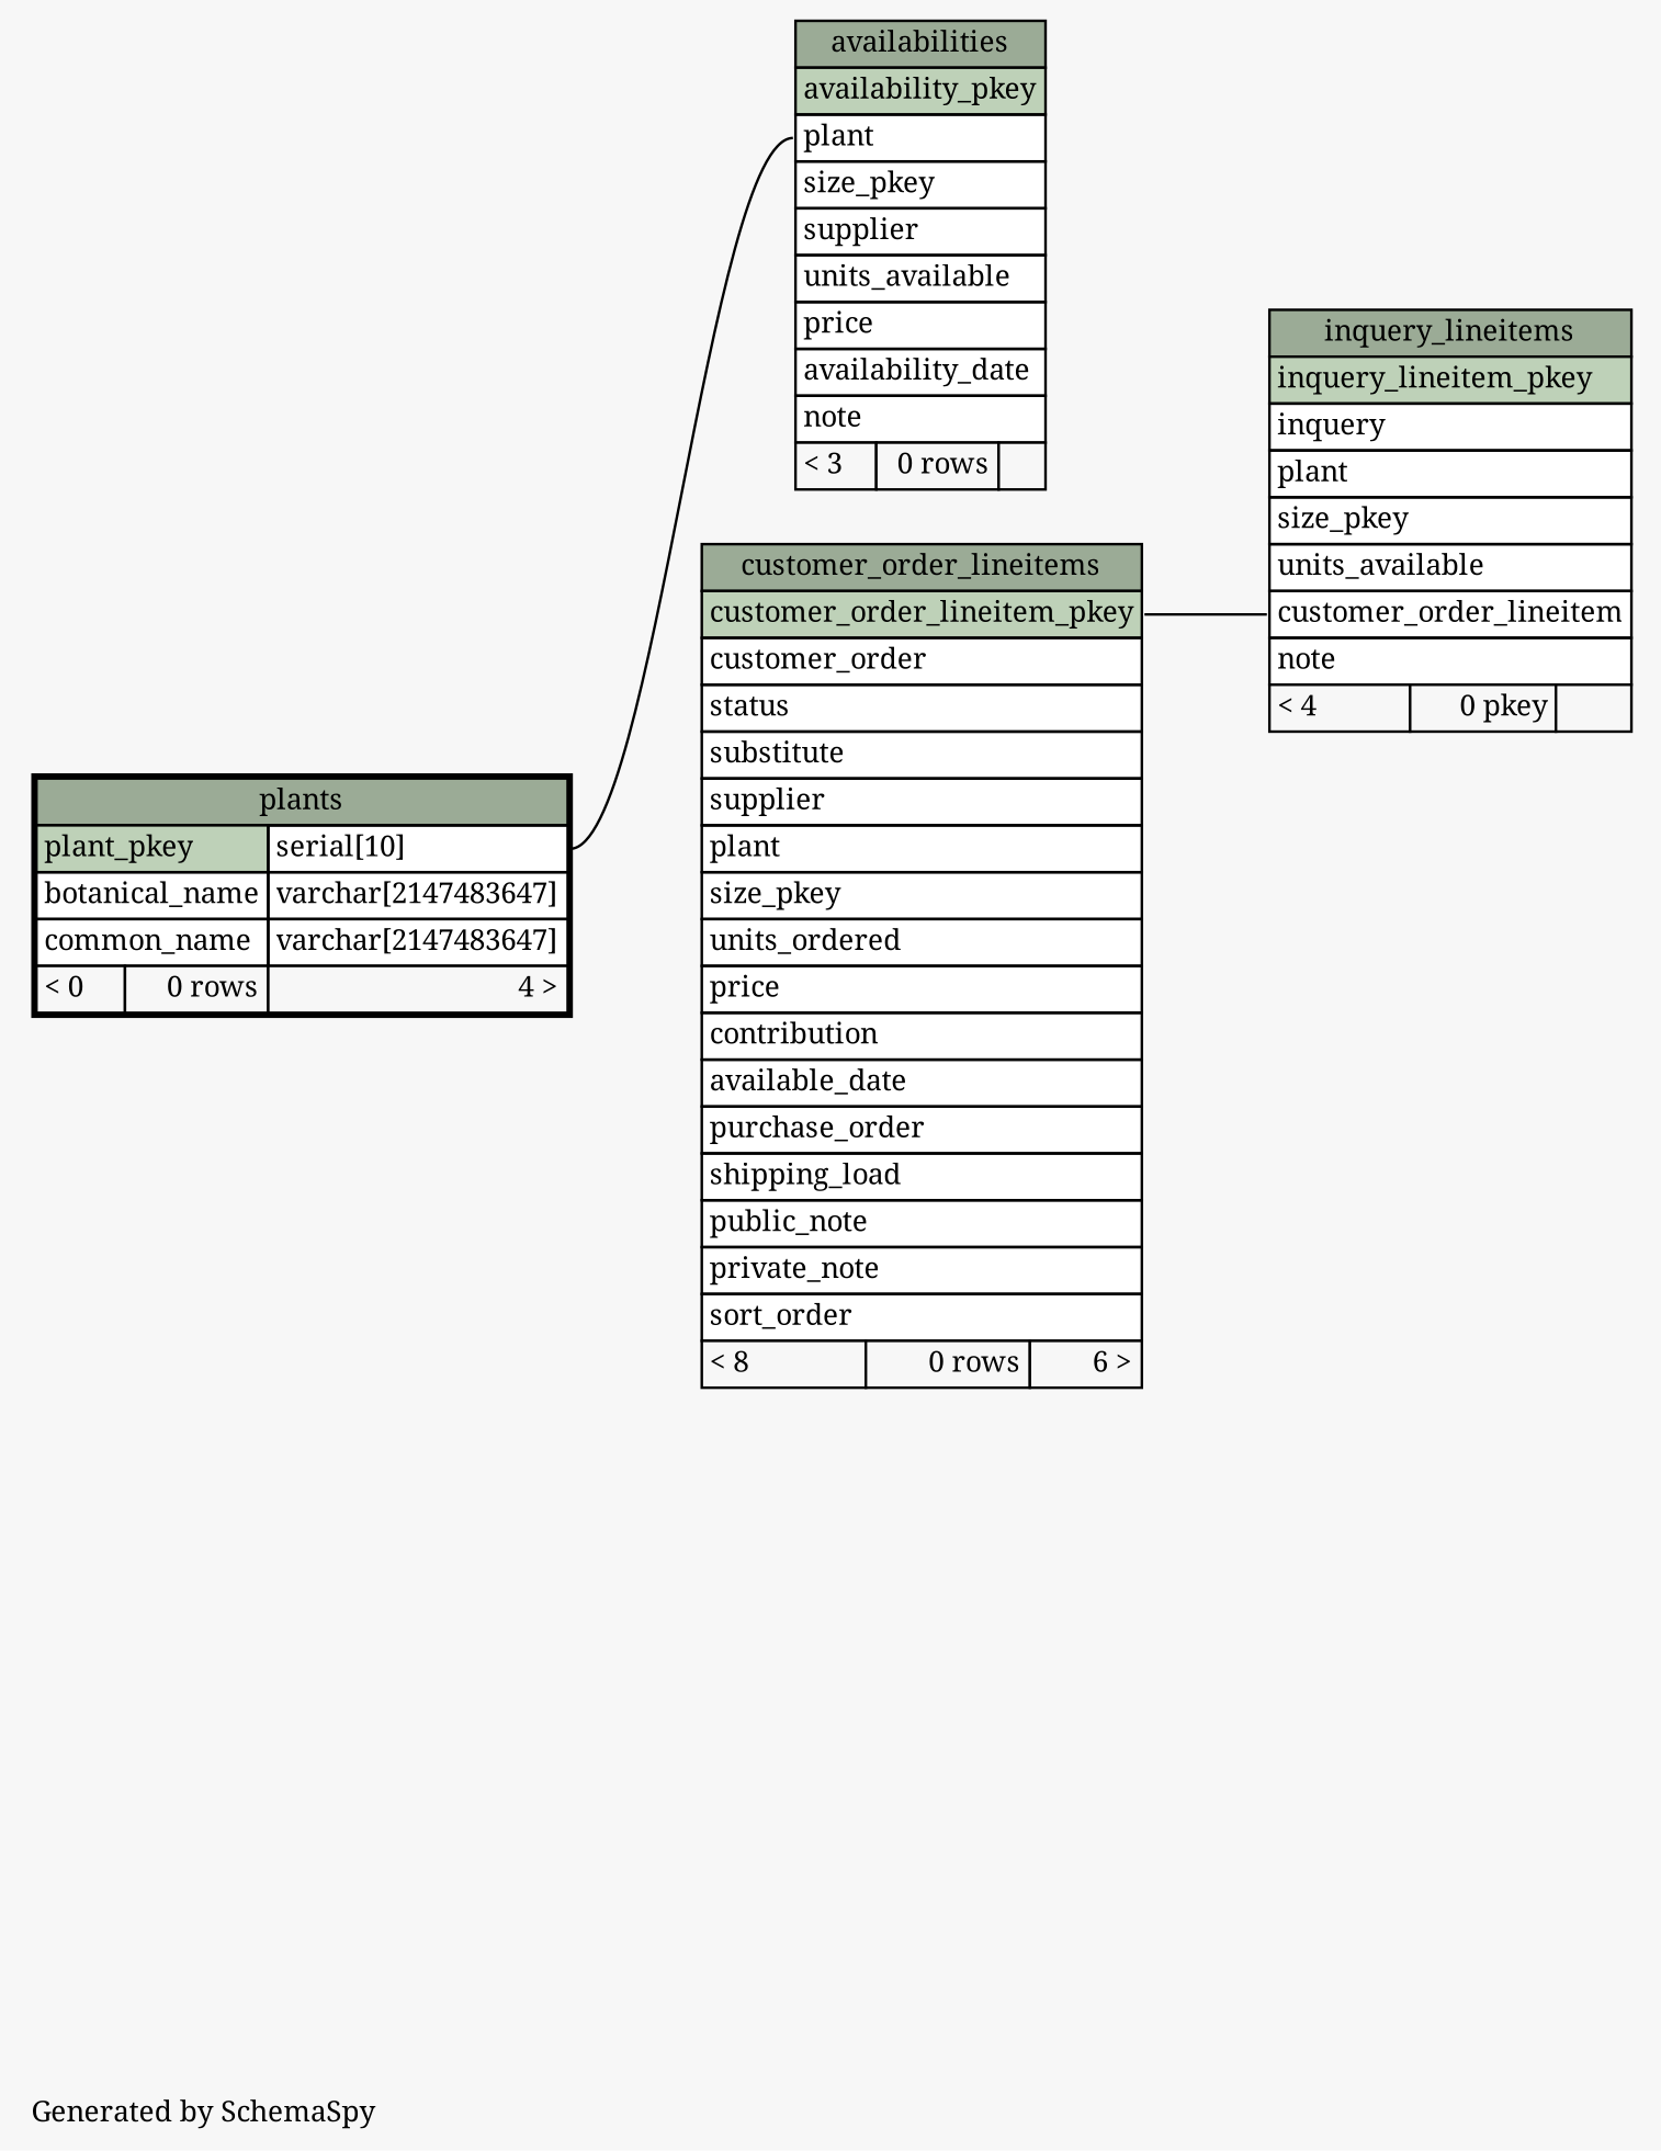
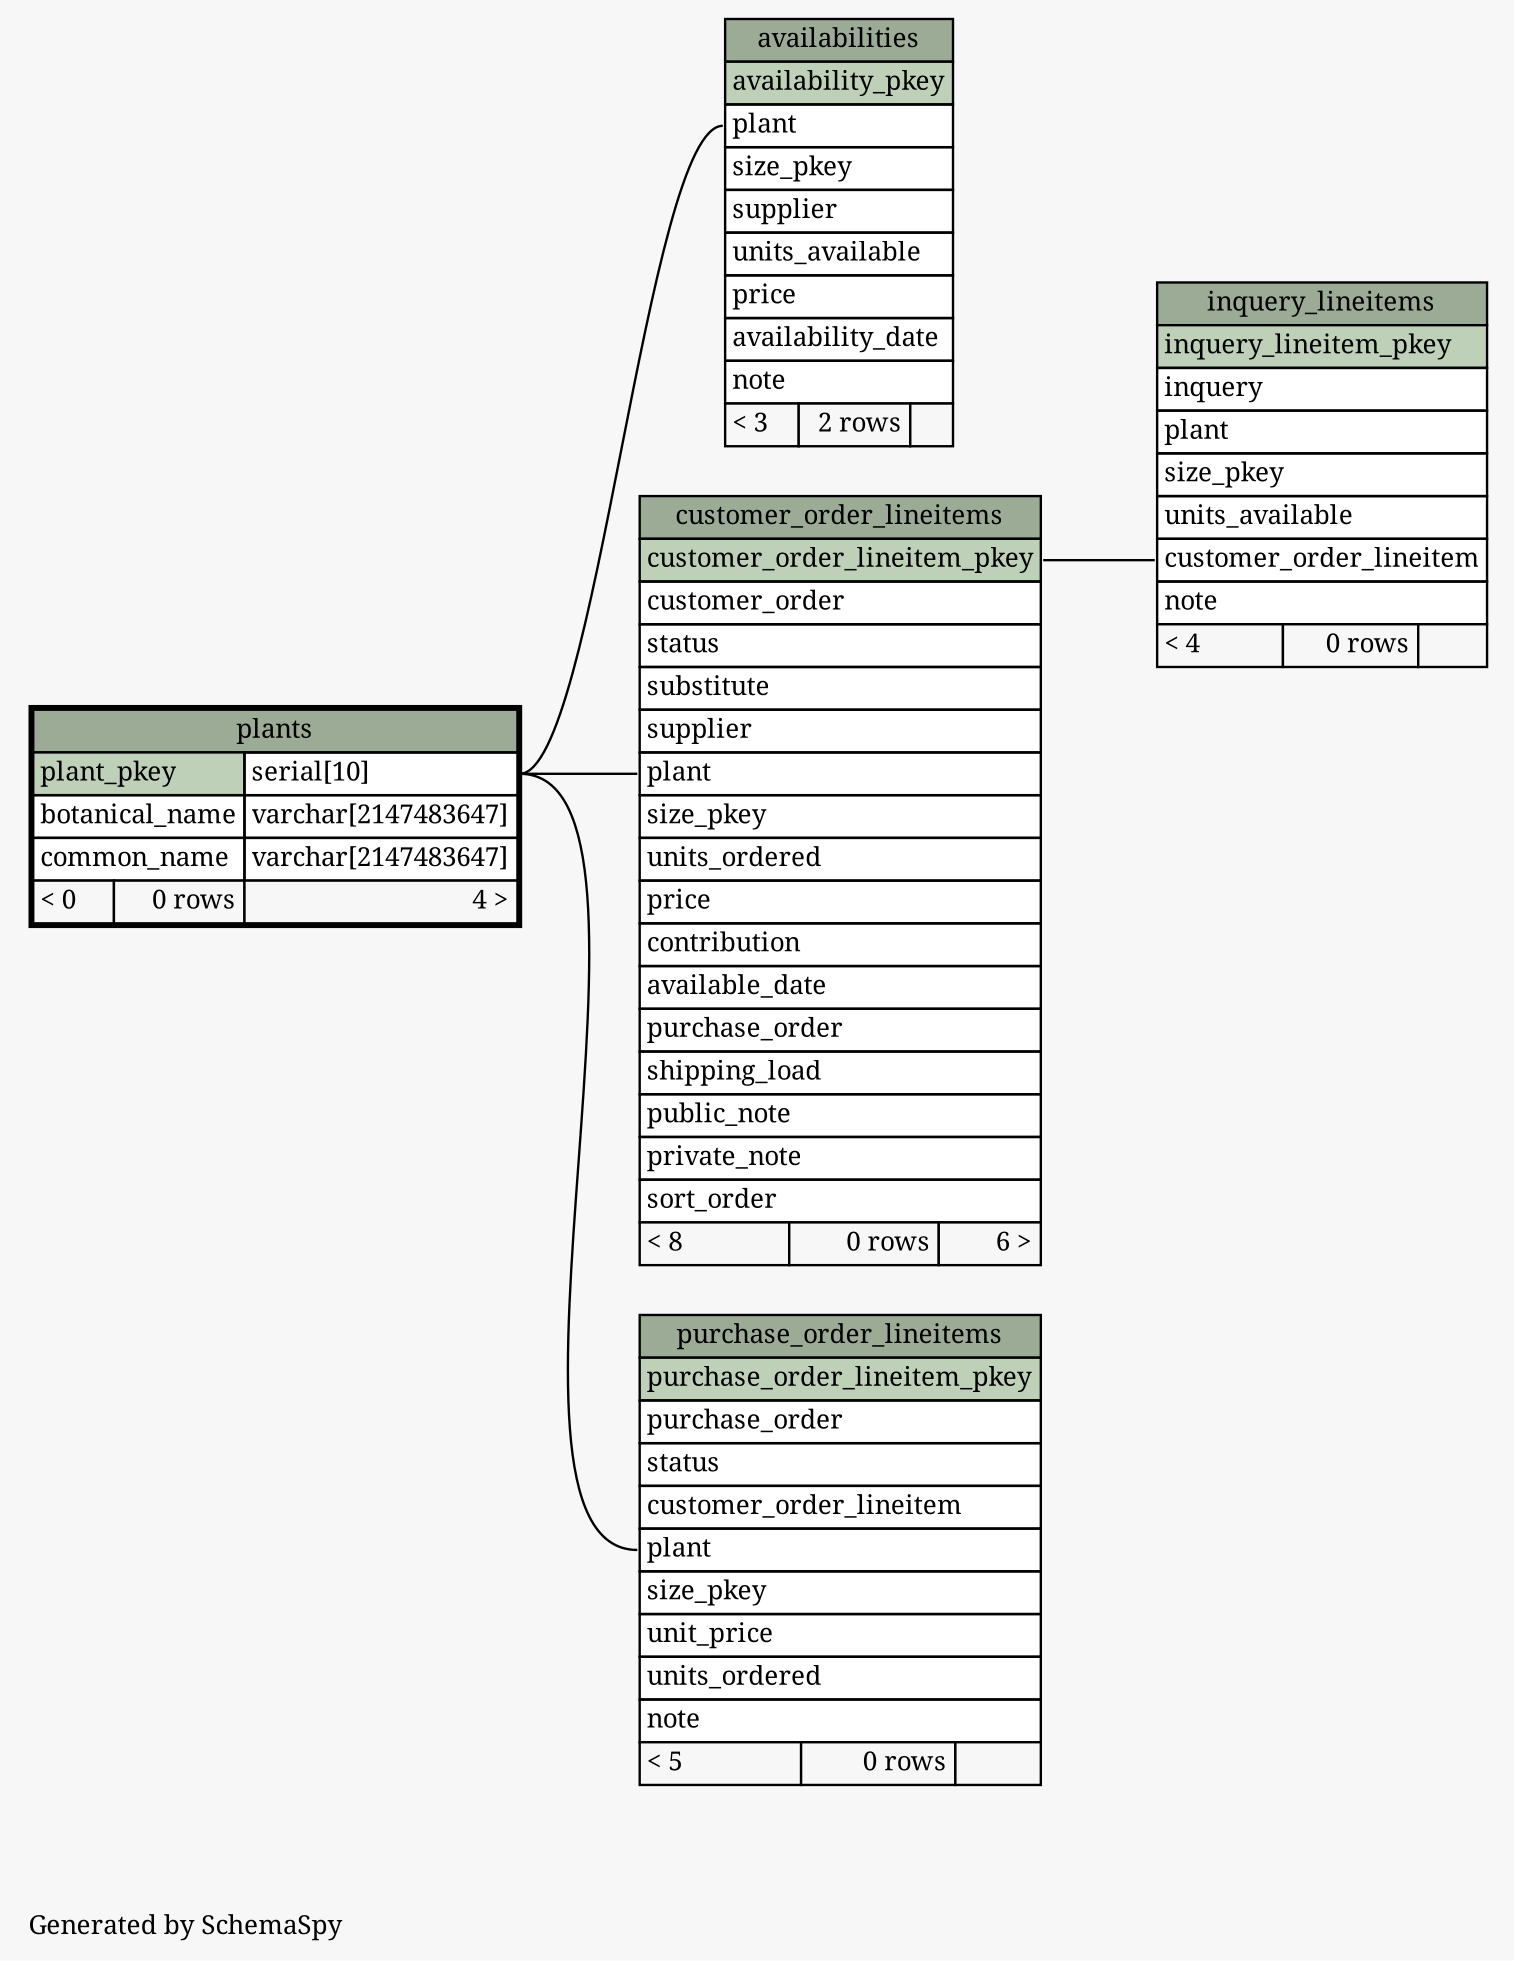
  digraph {
    bgcolor="#f7f7f7"
    fontname="Noto Serif"
    fontsize=11
    label="\nGenerated by SchemaSpy"
    labeljust=l
    nodesep=0.18
    rankdir=RL
    ranksep=0.46
    node [fontname="Noto Serif" fontsize=11 shape=plaintext]
    edge [arrowhead=none arrowsize=0.8 arrowtail=crowodot fontname="Noto Serif" headport="plant_pkey.type:e" tailport="plant:w"]
-   n1 [label=<     <TABLE BORDER="0" CELLBORDER="1" CELLSPACING="0" BGCOLOR="#ffffff">       <TR><TD COLSPAN="3" BGCOLOR="#9bab96" ALIGN="CENTER">availabilities</TD></TR>       <TR><TD PORT="availability_pkey" COLSPAN="3" BGCOLOR="#bed1b8" ALIGN="LEFT">availability_pkey</TD></TR>       <TR><TD PORT="plant" COLSPAN="3" ALIGN="LEFT">plant</TD></TR>       <TR><TD PORT="size_pkey" COLSPAN="3" ALIGN="LEFT">size_pkey</TD></TR>       <TR><TD PORT="supplier" COLSPAN="3" ALIGN="LEFT">supplier</TD></TR>       <TR><TD PORT="units_available" COLSPAN="3" ALIGN="LEFT">units_available</TD></TR>       <TR><TD PORT="price" COLSPAN="3" ALIGN="LEFT">price</TD></TR>       <TR><TD PORT="availability_date" COLSPAN="3" ALIGN="LEFT">availability_date</TD></TR>       <TR><TD PORT="note" COLSPAN="3" ALIGN="LEFT">note</TD></TR>       <TR><TD ALIGN="LEFT" BGCOLOR="#f7f7f7">&lt; 3</TD><TD ALIGN="RIGHT" BGCOLOR="#f7f7f7">0 rows</TD><TD ALIGN="RIGHT" BGCOLOR="#f7f7f7">  </TD></TR>     </TABLE>>]
+   n1 [label=<     <TABLE BORDER="0" CELLBORDER="1" CELLSPACING="0" BGCOLOR="#ffffff">       <TR><TD COLSPAN="3" BGCOLOR="#9bab96" ALIGN="CENTER">availabilities</TD></TR>       <TR><TD PORT="availability_pkey" COLSPAN="3" BGCOLOR="#bed1b8" ALIGN="LEFT">availability_pkey</TD></TR>       <TR><TD PORT="plant" COLSPAN="3" ALIGN="LEFT">plant</TD></TR>       <TR><TD PORT="size_pkey" COLSPAN="3" ALIGN="LEFT">size_pkey</TD></TR>       <TR><TD PORT="supplier" COLSPAN="3" ALIGN="LEFT">supplier</TD></TR>       <TR><TD PORT="units_available" COLSPAN="3" ALIGN="LEFT">units_available</TD></TR>       <TR><TD PORT="price" COLSPAN="3" ALIGN="LEFT">price</TD></TR>       <TR><TD PORT="availability_date" COLSPAN="3" ALIGN="LEFT">availability_date</TD></TR>       <TR><TD PORT="note" COLSPAN="3" ALIGN="LEFT">note</TD></TR>       <TR><TD ALIGN="LEFT" BGCOLOR="#f7f7f7">&lt; 3</TD><TD ALIGN="RIGHT" BGCOLOR="#f7f7f7">2 rows</TD><TD ALIGN="RIGHT" BGCOLOR="#f7f7f7">  </TD></TR>     </TABLE>>]
    n2 [label=<     <TABLE BORDER="2" CELLBORDER="1" CELLSPACING="0" BGCOLOR="#ffffff">       <TR><TD COLSPAN="3" BGCOLOR="#9bab96" ALIGN="CENTER">plants</TD></TR>       <TR><TD PORT="plant_pkey" COLSPAN="2" BGCOLOR="#bed1b8" ALIGN="LEFT">plant_pkey</TD><TD PORT="plant_pkey.type" ALIGN="LEFT">serial[10]</TD></TR>       <TR><TD PORT="botanical_name" COLSPAN="2" ALIGN="LEFT">botanical_name</TD><TD PORT="botanical_name.type" ALIGN="LEFT">varchar[2147483647]</TD></TR>       <TR><TD PORT="common_name" COLSPAN="2" ALIGN="LEFT">common_name</TD><TD PORT="common_name.type" ALIGN="LEFT">varchar[2147483647]</TD></TR>       <TR><TD ALIGN="LEFT" BGCOLOR="#f7f7f7">&lt; 0</TD><TD ALIGN="RIGHT" BGCOLOR="#f7f7f7">0 rows</TD><TD ALIGN="RIGHT" BGCOLOR="#f7f7f7">4 &gt;</TD></TR>     </TABLE>>]
    n3 [label=<     <TABLE BORDER="0" CELLBORDER="1" CELLSPACING="0" BGCOLOR="#ffffff">       <TR><TD COLSPAN="3" BGCOLOR="#9bab96" ALIGN="CENTER">customer_order_lineitems</TD></TR>       <TR><TD PORT="customer_order_lineitem_pkey" COLSPAN="3" BGCOLOR="#bed1b8" ALIGN="LEFT">customer_order_lineitem_pkey</TD></TR>       <TR><TD PORT="customer_order" COLSPAN="3" ALIGN="LEFT">customer_order</TD></TR>       <TR><TD PORT="status" COLSPAN="3" ALIGN="LEFT">status</TD></TR>       <TR><TD PORT="substitute" COLSPAN="3" ALIGN="LEFT">substitute</TD></TR>       <TR><TD PORT="supplier" COLSPAN="3" ALIGN="LEFT">supplier</TD></TR>       <TR><TD PORT="plant" COLSPAN="3" ALIGN="LEFT">plant</TD></TR>       <TR><TD PORT="size_pkey" COLSPAN="3" ALIGN="LEFT">size_pkey</TD></TR>       <TR><TD PORT="units_ordered" COLSPAN="3" ALIGN="LEFT">units_ordered</TD></TR>       <TR><TD PORT="price" COLSPAN="3" ALIGN="LEFT">price</TD></TR>       <TR><TD PORT="contribution" COLSPAN="3" ALIGN="LEFT">contribution</TD></TR>       <TR><TD PORT="available_date" COLSPAN="3" ALIGN="LEFT">available_date</TD></TR>       <TR><TD PORT="purchase_order" COLSPAN="3" ALIGN="LEFT">purchase_order</TD></TR>       <TR><TD PORT="shipping_load" COLSPAN="3" ALIGN="LEFT">shipping_load</TD></TR>       <TR><TD PORT="public_note" COLSPAN="3" ALIGN="LEFT">public_note</TD></TR>       <TR><TD PORT="private_note" COLSPAN="3" ALIGN="LEFT">private_note</TD></TR>       <TR><TD PORT="sort_order" COLSPAN="3" ALIGN="LEFT">sort_order</TD></TR>       <TR><TD ALIGN="LEFT" BGCOLOR="#f7f7f7">&lt; 8</TD><TD ALIGN="RIGHT" BGCOLOR="#f7f7f7">0 rows</TD><TD ALIGN="RIGHT" BGCOLOR="#f7f7f7">6 &gt;</TD></TR>     </TABLE>>]
-   n4 [label=<     <TABLE BORDER="0" CELLBORDER="1" CELLSPACING="0" BGCOLOR="#ffffff">       <TR><TD COLSPAN="3" BGCOLOR="#9bab96" ALIGN="CENTER">inquery_lineitems</TD></TR>       <TR><TD PORT="inquery_lineitem_pkey" COLSPAN="3" BGCOLOR="#bed1b8" ALIGN="LEFT">inquery_lineitem_pkey</TD></TR>       <TR><TD PORT="inquery" COLSPAN="3" ALIGN="LEFT">inquery</TD></TR>       <TR><TD PORT="plant" COLSPAN="3" ALIGN="LEFT">plant</TD></TR>       <TR><TD PORT="size_pkey" COLSPAN="3" ALIGN="LEFT">size_pkey</TD></TR>       <TR><TD PORT="units_available" COLSPAN="3" ALIGN="LEFT">units_available</TD></TR>       <TR><TD PORT="customer_order_lineitem" COLSPAN="3" ALIGN="LEFT">customer_order_lineitem</TD></TR>       <TR><TD PORT="note" COLSPAN="3" ALIGN="LEFT">note</TD></TR>       <TR><TD ALIGN="LEFT" BGCOLOR="#f7f7f7">&lt; 4</TD><TD ALIGN="RIGHT" BGCOLOR="#f7f7f7">0 pkey</TD><TD ALIGN="RIGHT" BGCOLOR="#f7f7f7">  </TD></TR>     </TABLE>>]
+   n4 [label=<     <TABLE BORDER="0" CELLBORDER="1" CELLSPACING="0" BGCOLOR="#ffffff">       <TR><TD COLSPAN="3" BGCOLOR="#9bab96" ALIGN="CENTER">inquery_lineitems</TD></TR>       <TR><TD PORT="inquery_lineitem_pkey" COLSPAN="3" BGCOLOR="#bed1b8" ALIGN="LEFT">inquery_lineitem_pkey</TD></TR>       <TR><TD PORT="inquery" COLSPAN="3" ALIGN="LEFT">inquery</TD></TR>       <TR><TD PORT="plant" COLSPAN="3" ALIGN="LEFT">plant</TD></TR>       <TR><TD PORT="size_pkey" COLSPAN="3" ALIGN="LEFT">size_pkey</TD></TR>       <TR><TD PORT="units_available" COLSPAN="3" ALIGN="LEFT">units_available</TD></TR>       <TR><TD PORT="customer_order_lineitem" COLSPAN="3" ALIGN="LEFT">customer_order_lineitem</TD></TR>       <TR><TD PORT="note" COLSPAN="3" ALIGN="LEFT">note</TD></TR>       <TR><TD ALIGN="LEFT" BGCOLOR="#f7f7f7">&lt; 4</TD><TD ALIGN="RIGHT" BGCOLOR="#f7f7f7">0 rows</TD><TD ALIGN="RIGHT" BGCOLOR="#f7f7f7">  </TD></TR>     </TABLE>>]
+   n5 [label=<     <TABLE BORDER="0" CELLBORDER="1" CELLSPACING="0" BGCOLOR="#ffffff">       <TR><TD COLSPAN="3" BGCOLOR="#9bab96" ALIGN="CENTER">purchase_order_lineitems</TD></TR>       <TR><TD PORT="purchase_order_lineitem_pkey" COLSPAN="3" BGCOLOR="#bed1b8" ALIGN="LEFT">purchase_order_lineitem_pkey</TD></TR>       <TR><TD PORT="purchase_order" COLSPAN="3" ALIGN="LEFT">purchase_order</TD></TR>       <TR><TD PORT="status" COLSPAN="3" ALIGN="LEFT">status</TD></TR>       <TR><TD PORT="customer_order_lineitem" COLSPAN="3" ALIGN="LEFT">customer_order_lineitem</TD></TR>       <TR><TD PORT="plant" COLSPAN="3" ALIGN="LEFT">plant</TD></TR>       <TR><TD PORT="size_pkey" COLSPAN="3" ALIGN="LEFT">size_pkey</TD></TR>       <TR><TD PORT="unit_price" COLSPAN="3" ALIGN="LEFT">unit_price</TD></TR>       <TR><TD PORT="units_ordered" COLSPAN="3" ALIGN="LEFT">units_ordered</TD></TR>       <TR><TD PORT="note" COLSPAN="3" ALIGN="LEFT">note</TD></TR>       <TR><TD ALIGN="LEFT" BGCOLOR="#f7f7f7">&lt; 5</TD><TD ALIGN="RIGHT" BGCOLOR="#f7f7f7">0 rows</TD><TD ALIGN="RIGHT" BGCOLOR="#f7f7f7">  </TD></TR>     </TABLE>>]
    n1 -> n2
+   n3 -> n2
    n4 -> n3 [headport="customer_order_lineitem_pkey:e" tailport="customer_order_lineitem:w"]
+   n5 -> n2
  }
